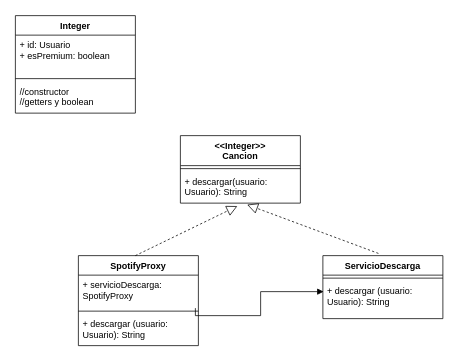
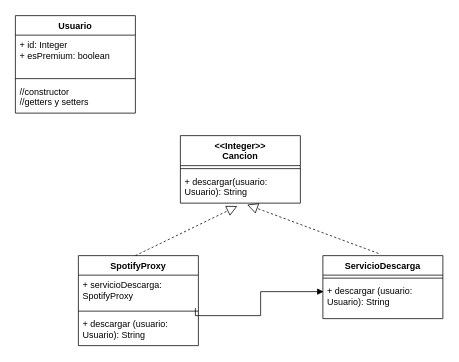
  <mxCell id="0" />
  <mxCell id="1" parent="0" />
- <mxCell id="2" value="Integer" style="swimlane;fontStyle=1;align=center;verticalAlign=top;childLayout=stackLayout;horizontal=1;startSize=26;horizontalStack=0;resizeParent=1;resizeParentMax=0;resizeLast=0;collapsible=1;marginBottom=0;whiteSpace=wrap;html=1;" vertex="1" parent="1"><mxGeometry x="20" y="20" width="160" height="130" as="geometry" /></mxCell>
- <mxCell id="3" value="+ id: Usuario&lt;br&gt;+ esPremium: boolean&amp;nbsp;" style="text;strokeColor=none;fillColor=none;align=left;verticalAlign=top;spacingLeft=4;spacingRight=4;overflow=hidden;rotatable=0;points=[[0,0.5],[1,0.5]];portConstraint=eastwest;whiteSpace=wrap;html=1;" vertex="1" parent="2"><mxGeometry y="26" width="160" height="54" as="geometry" /></mxCell>
+ <mxCell id="2" value="Usuario" style="swimlane;fontStyle=1;align=center;verticalAlign=top;childLayout=stackLayout;horizontal=1;startSize=26;horizontalStack=0;resizeParent=1;resizeParentMax=0;resizeLast=0;collapsible=1;marginBottom=0;whiteSpace=wrap;html=1;" vertex="1" parent="1"><mxGeometry x="20" y="20" width="160" height="130" as="geometry" /></mxCell>
+ <mxCell id="3" value="+ id: Integer&lt;br&gt;+ esPremium: boolean&amp;nbsp;" style="text;strokeColor=none;fillColor=none;align=left;verticalAlign=top;spacingLeft=4;spacingRight=4;overflow=hidden;rotatable=0;points=[[0,0.5],[1,0.5]];portConstraint=eastwest;whiteSpace=wrap;html=1;" vertex="1" parent="2"><mxGeometry y="26" width="160" height="54" as="geometry" /></mxCell>
  <mxCell id="4" value="" style="line;strokeWidth=1;fillColor=none;align=left;verticalAlign=middle;spacingTop=-1;spacingLeft=3;spacingRight=3;rotatable=0;labelPosition=right;points=[];portConstraint=eastwest;strokeColor=inherit;" vertex="1" parent="2"><mxGeometry y="80" width="160" height="8" as="geometry" /></mxCell>
- <mxCell id="5" value="//constructor&lt;br&gt;//getters y boolean" style="text;strokeColor=none;fillColor=none;align=left;verticalAlign=top;spacingLeft=4;spacingRight=4;overflow=hidden;rotatable=0;points=[[0,0.5],[1,0.5]];portConstraint=eastwest;whiteSpace=wrap;html=1;" vertex="1" parent="2"><mxGeometry y="88" width="160" height="42" as="geometry" /></mxCell>
+ <mxCell id="5" value="//constructor&lt;br&gt;//getters y setters" style="text;strokeColor=none;fillColor=none;align=left;verticalAlign=top;spacingLeft=4;spacingRight=4;overflow=hidden;rotatable=0;points=[[0,0.5],[1,0.5]];portConstraint=eastwest;whiteSpace=wrap;html=1;" vertex="1" parent="2"><mxGeometry y="88" width="160" height="42" as="geometry" /></mxCell>
  <mxCell id="6" value="&amp;lt;&amp;lt;Integer&amp;gt;&amp;gt;&lt;br&gt;Cancion" style="swimlane;fontStyle=1;align=center;verticalAlign=top;childLayout=stackLayout;horizontal=1;startSize=40;horizontalStack=0;resizeParent=1;resizeParentMax=0;resizeLast=0;collapsible=1;marginBottom=0;whiteSpace=wrap;html=1;" vertex="1" parent="1"><mxGeometry x="240" y="180" width="160" height="90" as="geometry" /></mxCell>
  <mxCell id="7" value="" style="line;strokeWidth=1;fillColor=none;align=left;verticalAlign=middle;spacingTop=-1;spacingLeft=3;spacingRight=3;rotatable=0;labelPosition=right;points=[];portConstraint=eastwest;strokeColor=inherit;" vertex="1" parent="6"><mxGeometry y="40" width="160" height="8" as="geometry" /></mxCell>
  <mxCell id="8" value="+ descargar(usuario: Usuario): String" style="text;strokeColor=none;fillColor=none;align=left;verticalAlign=top;spacingLeft=4;spacingRight=4;overflow=hidden;rotatable=0;points=[[0,0.5],[1,0.5]];portConstraint=eastwest;whiteSpace=wrap;html=1;" vertex="1" parent="6"><mxGeometry y="48" width="160" height="42" as="geometry" /></mxCell>
  <mxCell id="9" value="SpotifyProxy" style="swimlane;fontStyle=1;align=center;verticalAlign=top;childLayout=stackLayout;horizontal=1;startSize=26;horizontalStack=0;resizeParent=1;resizeParentMax=0;resizeLast=0;collapsible=1;marginBottom=0;whiteSpace=wrap;html=1;" vertex="1" parent="1"><mxGeometry x="104" y="340" width="160" height="120" as="geometry" /></mxCell>
  <mxCell id="10" value="" style="endArrow=block;dashed=1;endFill=0;endSize=12;html=1;rounded=0;entryX=0.475;entryY=1.095;entryDx=0;entryDy=0;entryPerimeter=0;" edge="1" parent="9" target="8"><mxGeometry width="160" relative="1" as="geometry"><mxPoint x="76" as="sourcePoint" /><mxPoint x="236" as="targetPoint" /></mxGeometry></mxCell>
  <mxCell id="11" value="+ servicioDescarga: SpotifyProxy" style="text;strokeColor=none;fillColor=none;align=left;verticalAlign=top;spacingLeft=4;spacingRight=4;overflow=hidden;rotatable=0;points=[[0,0.5],[1,0.5]];portConstraint=eastwest;whiteSpace=wrap;html=1;" vertex="1" parent="9"><mxGeometry y="26" width="160" height="44" as="geometry" /></mxCell>
  <mxCell id="12" value="" style="line;strokeWidth=1;fillColor=none;align=left;verticalAlign=middle;spacingTop=-1;spacingLeft=3;spacingRight=3;rotatable=0;labelPosition=right;points=[];portConstraint=eastwest;strokeColor=inherit;" vertex="1" parent="9"><mxGeometry y="70" width="160" height="8" as="geometry" /></mxCell>
  <mxCell id="13" value="+ descargar (usuario: Usuario): String" style="text;strokeColor=none;fillColor=none;align=left;verticalAlign=top;spacingLeft=4;spacingRight=4;overflow=hidden;rotatable=0;points=[[0,0.5],[1,0.5]];portConstraint=eastwest;whiteSpace=wrap;html=1;" vertex="1" parent="9"><mxGeometry y="78" width="160" height="42" as="geometry" /></mxCell>
  <mxCell id="14" value="ServicioDescarga" style="swimlane;fontStyle=1;align=center;verticalAlign=top;childLayout=stackLayout;horizontal=1;startSize=26;horizontalStack=0;resizeParent=1;resizeParentMax=0;resizeLast=0;collapsible=1;marginBottom=0;whiteSpace=wrap;html=1;" vertex="1" parent="1"><mxGeometry x="430" y="340" width="160" height="84" as="geometry" /></mxCell>
  <mxCell id="15" value="" style="line;strokeWidth=1;fillColor=none;align=left;verticalAlign=middle;spacingTop=-1;spacingLeft=3;spacingRight=3;rotatable=0;labelPosition=right;points=[];portConstraint=eastwest;strokeColor=inherit;" vertex="1" parent="14"><mxGeometry y="26" width="160" height="8" as="geometry" /></mxCell>
  <mxCell id="16" value="+ descargar (usuario: Usuario): String" style="text;strokeColor=none;fillColor=none;align=left;verticalAlign=top;spacingLeft=4;spacingRight=4;overflow=hidden;rotatable=0;points=[[0,0.5],[1,0.5]];portConstraint=eastwest;whiteSpace=wrap;html=1;" vertex="1" parent="14"><mxGeometry y="34" width="160" height="50" as="geometry" /></mxCell>
  <mxCell id="17" value="" style="endArrow=block;dashed=1;endFill=0;endSize=12;html=1;rounded=0;entryX=0.556;entryY=1.048;entryDx=0;entryDy=0;entryPerimeter=0;exitX=0.463;exitY=-0.035;exitDx=0;exitDy=0;exitPerimeter=0;" edge="1" parent="1" source="14" target="8"><mxGeometry width="160" relative="1" as="geometry"><mxPoint x="190" y="350" as="sourcePoint" /><mxPoint x="326" y="284" as="targetPoint" /></mxGeometry></mxCell>
  <mxCell id="18" value="" style="endArrow=block;endFill=1;html=1;edgeStyle=orthogonalEdgeStyle;align=left;verticalAlign=top;rounded=0;entryX=0.006;entryY=0.28;entryDx=0;entryDy=0;entryPerimeter=0;exitX=0.975;exitY=1;exitDx=0;exitDy=0;exitPerimeter=0;" edge="1" parent="1" source="11" target="16"><mxGeometry x="-1" relative="1" as="geometry"><mxPoint x="270" y="411" as="sourcePoint" /><mxPoint x="420" y="410" as="targetPoint" /></mxGeometry></mxCell>
